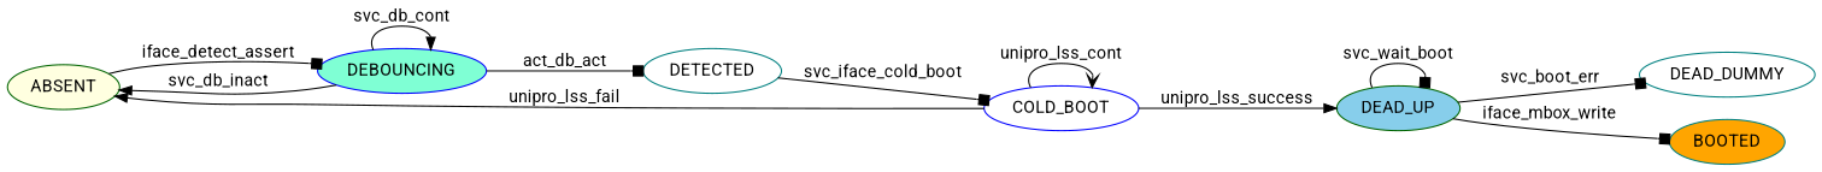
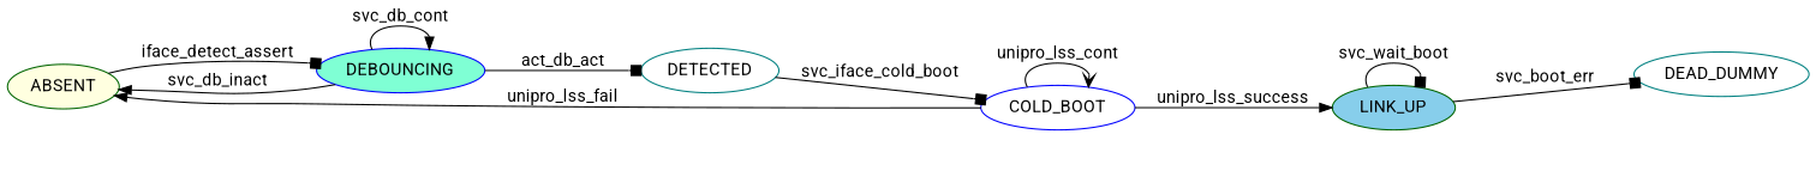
  digraph {
    fontname=Roboto
    rankdir=LR
    node [color=teal fillcolor=white fontname=Roboto style=filled]
    edge [arrowhead=box fontname=Roboto]
    ABSENT [color=darkgreen fillcolor=lightyellow]
    DEBOUNCING [color=blue fillcolor=aquamarine]
    DETECTED
    COLD_BOOT [color=blue]
-   LINK_UP [color=darkgreen fillcolor=skyblue label=DEAD_UP]
+   LINK_UP [color=darkgreen fillcolor=skyblue]
    DEAD_DUMMY
-   BOOTED [fillcolor=orange]
    ABSENT -> DEBOUNCING [label=iface_detect_assert]
    DEBOUNCING -> ABSENT [arrowhead=normal label=svc_db_inact]
    DEBOUNCING -> DEBOUNCING [arrowhead=normal label=svc_db_cont]
    DEBOUNCING -> DETECTED [label=act_db_act]
    DETECTED -> COLD_BOOT [label=svc_iface_cold_boot]
    COLD_BOOT -> ABSENT [arrowhead=normal label=unipro_lss_fail]
    COLD_BOOT -> COLD_BOOT [arrowhead=vee label=unipro_lss_cont]
    COLD_BOOT -> LINK_UP [arrowhead=normal label=unipro_lss_success]
    LINK_UP -> LINK_UP [label=svc_wait_boot]
    LINK_UP -> DEAD_DUMMY [label=svc_boot_err]
-   LINK_UP -> BOOTED [label=iface_mbox_write]
  }
